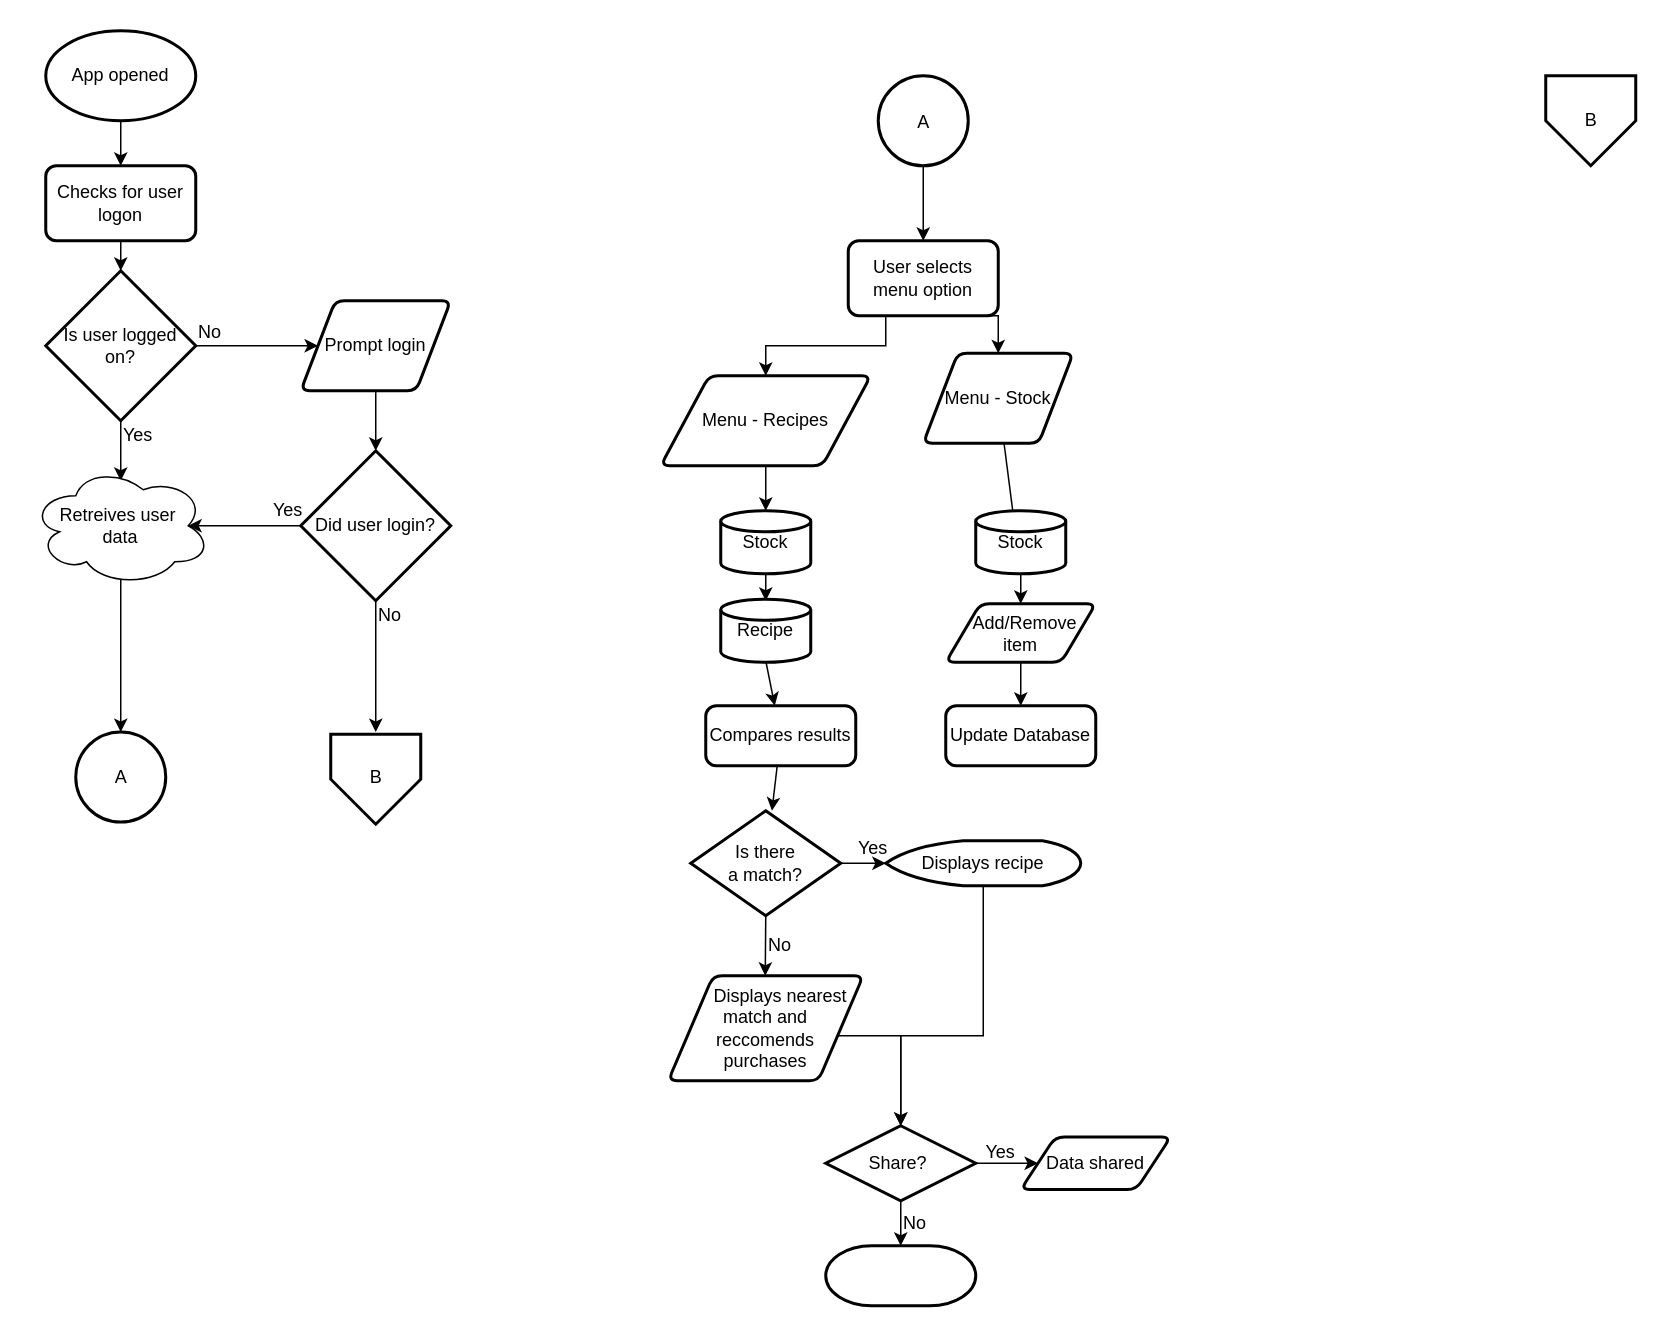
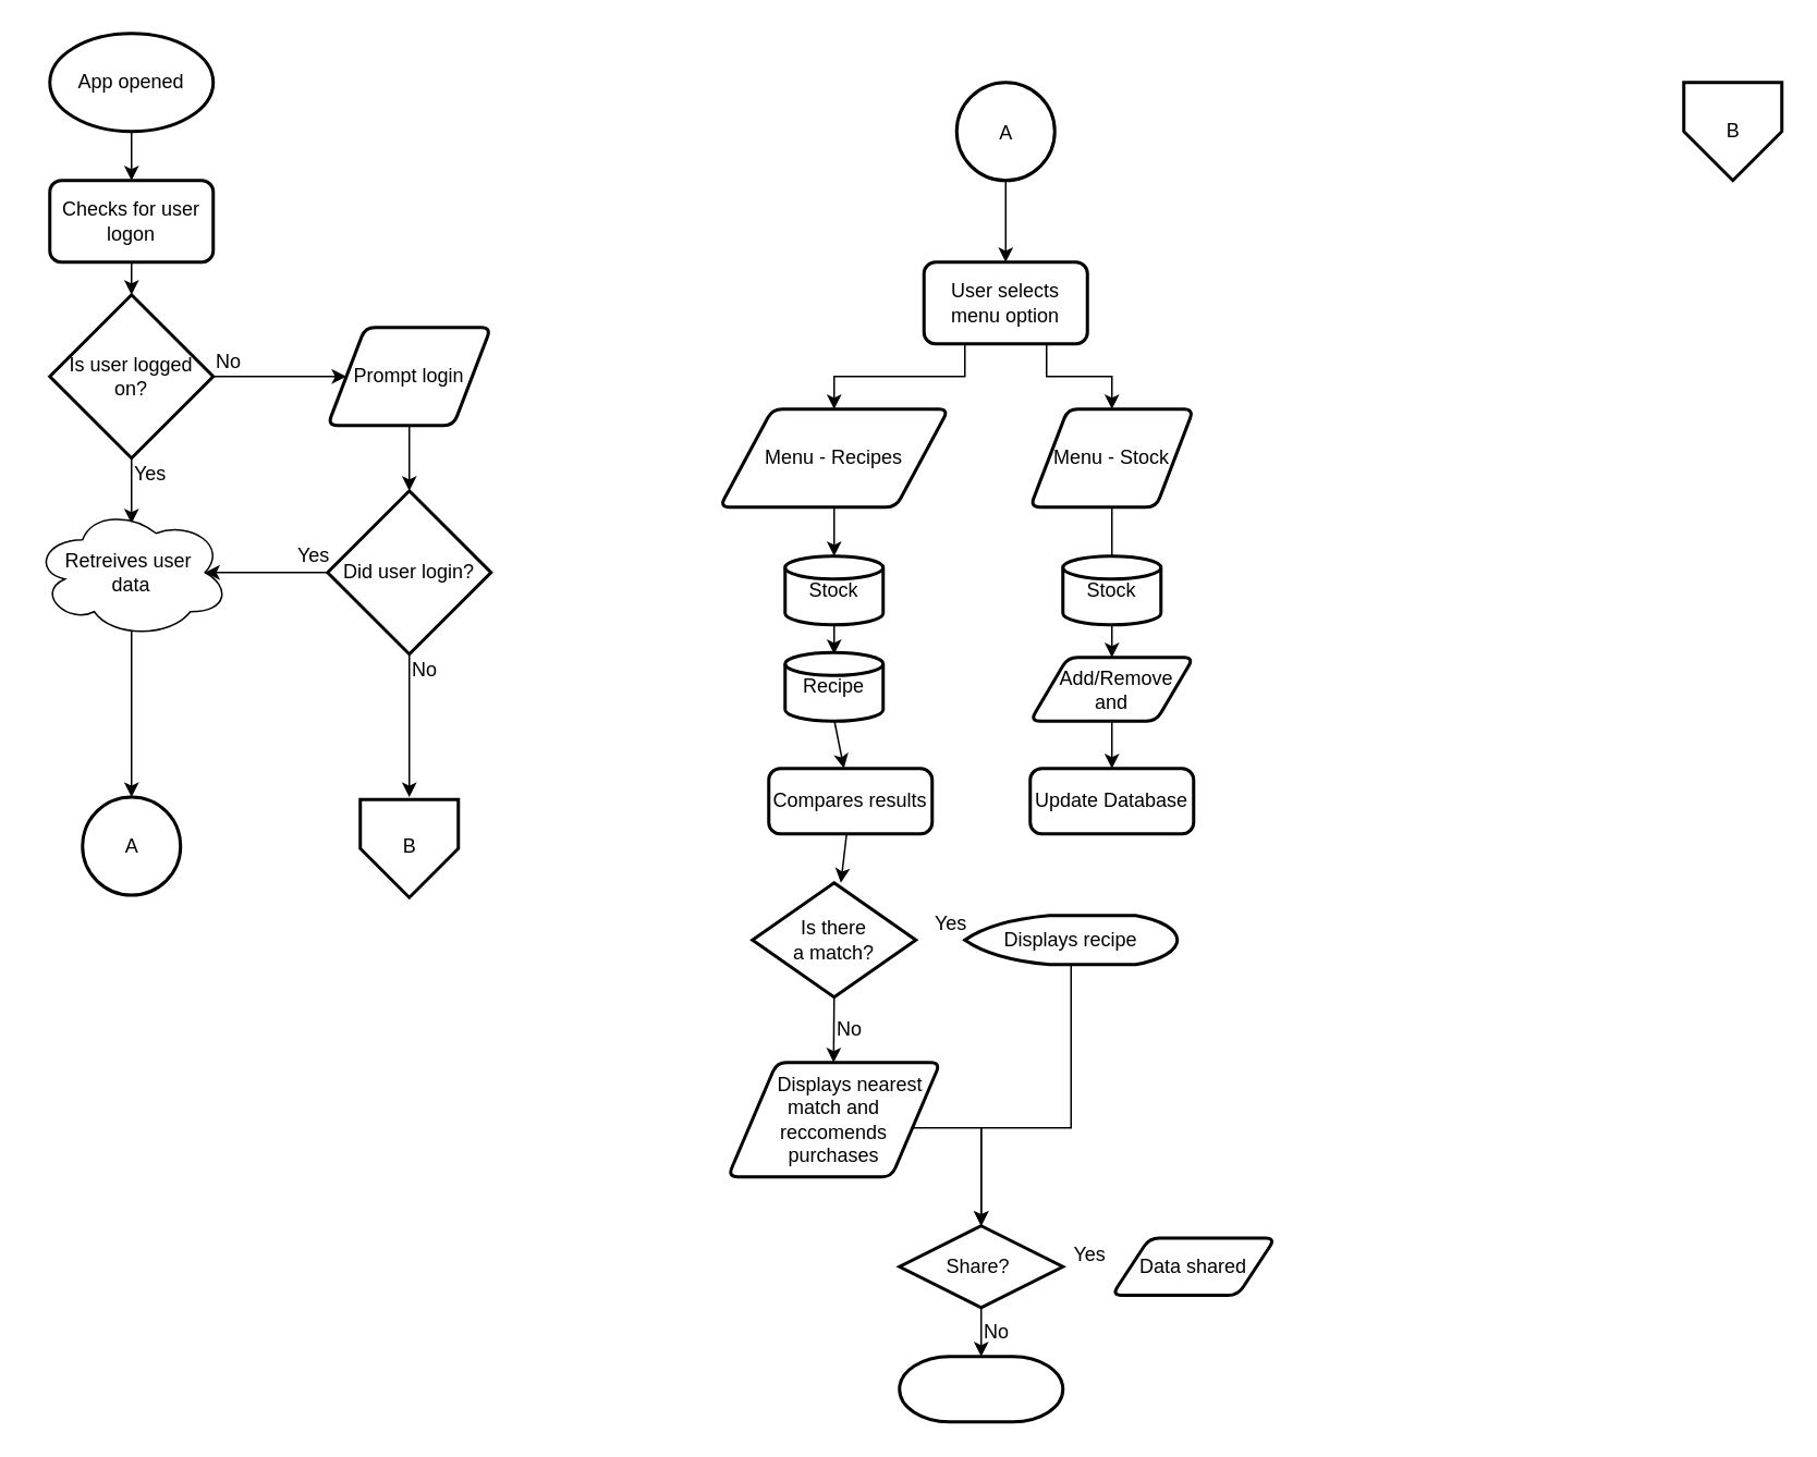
  <mxCell id="0" />
  <mxCell id="1" parent="0" />
  <mxCell id="2" value="" style="edgeStyle=orthogonalEdgeStyle;rounded=0;orthogonalLoop=1;jettySize=auto;html=1;" parent="1" source="3" edge="1"><mxGeometry relative="1" as="geometry"><mxPoint x="80" y="110" as="targetPoint" /></mxGeometry></mxCell>
  <mxCell id="3" value="App opened" style="strokeWidth=2;html=1;shape=mxgraph.flowchart.start_1;whiteSpace=wrap;" parent="1" vertex="1"><mxGeometry x="30" y="20" width="100" height="60" as="geometry" /></mxCell>
  <mxCell id="4" style="edgeStyle=orthogonalEdgeStyle;rounded=0;orthogonalLoop=1;jettySize=auto;html=1;exitX=0.5;exitY=1;exitDx=0;exitDy=0;entryX=0.5;entryY=0;entryDx=0;entryDy=0;entryPerimeter=0;" parent="1" source="5" target="8" edge="1"><mxGeometry relative="1" as="geometry" /></mxCell>
  <mxCell id="5" value="Checks for user logon" style="rounded=1;whiteSpace=wrap;html=1;absoluteArcSize=1;arcSize=14;strokeWidth=2;" parent="1" vertex="1"><mxGeometry x="30" y="110" width="100" height="50" as="geometry" /></mxCell>
  <mxCell id="6" style="edgeStyle=orthogonalEdgeStyle;rounded=0;orthogonalLoop=1;jettySize=auto;html=1;exitX=0.5;exitY=1;exitDx=0;exitDy=0;exitPerimeter=0;" parent="1" source="8" edge="1"><mxGeometry relative="1" as="geometry"><mxPoint x="80" y="320" as="targetPoint" /></mxGeometry></mxCell>
  <mxCell id="7" value="" style="edgeStyle=orthogonalEdgeStyle;rounded=0;orthogonalLoop=1;jettySize=auto;html=1;entryX=0;entryY=0.5;entryDx=0;entryDy=0;" parent="1" source="8" target="13" edge="1"><mxGeometry relative="1" as="geometry"><mxPoint x="210" y="230" as="targetPoint" /><Array as="points" /></mxGeometry></mxCell>
  <mxCell id="8" value="Is user logged on?" style="strokeWidth=2;html=1;shape=mxgraph.flowchart.decision;whiteSpace=wrap;" parent="1" vertex="1"><mxGeometry x="30" y="180" width="100" height="100" as="geometry" /></mxCell>
  <mxCell id="9" value="Yes" style="text;html=1;resizable=0;points=[];autosize=1;align=left;verticalAlign=top;spacingTop=-4;" parent="1" vertex="1"><mxGeometry x="80" y="280" width="40" height="20" as="geometry" /></mxCell>
  <mxCell id="10" value="No" style="text;html=1;resizable=0;points=[];autosize=1;align=left;verticalAlign=top;spacingTop=-4;" parent="1" vertex="1"><mxGeometry x="130" y="211" width="30" height="20" as="geometry" /></mxCell>
  <mxCell id="11" value="" style="edgeStyle=orthogonalEdgeStyle;rounded=0;orthogonalLoop=1;jettySize=auto;html=1;entryX=0.5;entryY=0;entryDx=0;entryDy=0;entryPerimeter=0;exitX=0.5;exitY=0.938;exitDx=0;exitDy=0;exitPerimeter=0;" parent="1" source="60" target="47" edge="1"><mxGeometry relative="1" as="geometry"><mxPoint x="80" y="420" as="targetPoint" /><mxPoint x="80" y="390" as="sourcePoint" /></mxGeometry></mxCell>
  <mxCell id="12" value="" style="edgeStyle=orthogonalEdgeStyle;rounded=0;orthogonalLoop=1;jettySize=auto;html=1;" parent="1" source="13" target="16" edge="1"><mxGeometry relative="1" as="geometry" /></mxCell>
  <mxCell id="13" value="Prompt login" style="shape=parallelogram;html=1;strokeWidth=2;perimeter=parallelogramPerimeter;whiteSpace=wrap;rounded=1;arcSize=12;size=0.23;" parent="1" vertex="1"><mxGeometry x="200" y="200" width="100" height="60" as="geometry" /></mxCell>
  <mxCell id="14" value="" style="edgeStyle=orthogonalEdgeStyle;rounded=0;orthogonalLoop=1;jettySize=auto;html=1;entryX=0.875;entryY=0.5;entryDx=0;entryDy=0;entryPerimeter=0;" parent="1" source="16" target="60" edge="1"><mxGeometry relative="1" as="geometry"><mxPoint x="130" y="360" as="targetPoint" /><Array as="points"><mxPoint x="150" y="350" /><mxPoint x="150" y="350" /></Array></mxGeometry></mxCell>
  <mxCell id="15" value="" style="edgeStyle=orthogonalEdgeStyle;rounded=0;orthogonalLoop=1;jettySize=auto;html=1;" parent="1" source="16" edge="1"><mxGeometry relative="1" as="geometry"><mxPoint x="250" y="487.5" as="targetPoint" /></mxGeometry></mxCell>
  <mxCell id="16" value="Did user login?" style="strokeWidth=2;html=1;shape=mxgraph.flowchart.decision;whiteSpace=wrap;" parent="1" vertex="1"><mxGeometry x="200" y="300" width="100" height="100" as="geometry" /></mxCell>
  <mxCell id="17" value="Yes" style="text;html=1;resizable=0;points=[];autosize=1;align=left;verticalAlign=top;spacingTop=-4;" parent="1" vertex="1"><mxGeometry x="180" y="330" width="40" height="20" as="geometry" /></mxCell>
  <mxCell id="18" value="No" style="text;html=1;resizable=0;points=[];autosize=1;align=left;verticalAlign=top;spacingTop=-4;" parent="1" vertex="1"><mxGeometry x="250" y="400" width="30" height="20" as="geometry" /></mxCell>
  <mxCell id="19" value="" style="edgeStyle=none;rounded=0;orthogonalLoop=1;jettySize=auto;html=1;" parent="1" source="20" edge="1"><mxGeometry relative="1" as="geometry"><mxPoint x="510" y="340" as="targetPoint" /></mxGeometry></mxCell>
  <mxCell id="20" value="Menu - Recipes" style="shape=parallelogram;html=1;strokeWidth=2;perimeter=parallelogramPerimeter;whiteSpace=wrap;rounded=1;arcSize=12;size=0.23;" parent="1" vertex="1"><mxGeometry x="440" y="250" width="140" height="60" as="geometry" /></mxCell>
  <mxCell id="21" value="" style="edgeStyle=none;rounded=0;orthogonalLoop=1;jettySize=auto;html=1;" parent="1" source="22" edge="1"><mxGeometry relative="1" as="geometry"><mxPoint x="680" y="381.5" as="targetPoint" /></mxGeometry></mxCell>
- <mxCell id="22" value="Menu - Stock" style="shape=parallelogram;html=1;strokeWidth=2;perimeter=parallelogramPerimeter;whiteSpace=wrap;rounded=1;arcSize=12;size=0.23;" parent="1" vertex="1"><mxGeometry x="615" y="235" width="100" height="60" as="geometry" /></mxCell>
+ <mxCell id="22" value="Menu - Stock" style="shape=parallelogram;html=1;strokeWidth=2;perimeter=parallelogramPerimeter;whiteSpace=wrap;rounded=1;arcSize=12;size=0.23;" parent="1" vertex="1"><mxGeometry x="630" y="250" width="100" height="60" as="geometry" /></mxCell>
  <mxCell id="23" value="" style="edgeStyle=none;rounded=0;orthogonalLoop=1;jettySize=auto;html=1;" parent="1" edge="1"><mxGeometry relative="1" as="geometry"><mxPoint x="510" y="380" as="sourcePoint" /><mxPoint x="510" y="400" as="targetPoint" /></mxGeometry></mxCell>
  <mxCell id="24" value="" style="edgeStyle=none;rounded=0;orthogonalLoop=1;jettySize=auto;html=1;" parent="1" target="26" edge="1"><mxGeometry relative="1" as="geometry"><mxPoint x="510" y="440" as="sourcePoint" /></mxGeometry></mxCell>
  <mxCell id="25" value="" style="edgeStyle=none;rounded=0;orthogonalLoop=1;jettySize=auto;html=1;" parent="1" source="26" target="31" edge="1"><mxGeometry relative="1" as="geometry" /></mxCell>
  <mxCell id="26" value="Compares results" style="rounded=1;whiteSpace=wrap;html=1;absoluteArcSize=1;arcSize=14;strokeWidth=2;" parent="1" vertex="1"><mxGeometry x="470" y="470" width="100" height="40" as="geometry" /></mxCell>
  <mxCell id="27" value="" style="edgeStyle=orthogonalEdgeStyle;rounded=0;orthogonalLoop=1;jettySize=auto;html=1;entryX=0.5;entryY=0;entryDx=0;entryDy=0;entryPerimeter=0;" parent="1" source="28" target="43" edge="1"><mxGeometry relative="1" as="geometry"><mxPoint x="655" y="670" as="targetPoint" /><Array as="points"><mxPoint x="655" y="690" /><mxPoint x="600" y="690" /></Array></mxGeometry></mxCell>
  <mxCell id="28" value="Displays recipe" style="strokeWidth=2;html=1;shape=mxgraph.flowchart.display;whiteSpace=wrap;fontFamily=Helvetica;fontSize=12;fontColor=#000000;align=center;strokeColor=#000000;fillColor=#ffffff;" parent="1" vertex="1"><mxGeometry x="590" y="560" width="130" height="30" as="geometry" /></mxCell>
- <mxCell id="29" value="" style="edgeStyle=none;rounded=0;orthogonalLoop=1;jettySize=auto;html=1;" parent="1" source="31" target="28" edge="1"><mxGeometry relative="1" as="geometry" /></mxCell>
  <mxCell id="30" style="edgeStyle=none;rounded=0;orthogonalLoop=1;jettySize=auto;html=1;exitX=0.5;exitY=1;exitDx=0;exitDy=0;exitPerimeter=0;" parent="1" source="31" edge="1"><mxGeometry relative="1" as="geometry"><mxPoint x="509.667" y="650" as="targetPoint" /></mxGeometry></mxCell>
  <mxCell id="31" value="Is there &lt;br&gt;a match?" style="strokeWidth=2;html=1;shape=mxgraph.flowchart.decision;whiteSpace=wrap;" parent="1" vertex="1"><mxGeometry x="460" y="540" width="100" height="70" as="geometry" /></mxCell>
  <mxCell id="32" value="Yes" style="text;html=1;resizable=0;points=[];autosize=1;align=left;verticalAlign=top;spacingTop=-4;" parent="1" vertex="1"><mxGeometry x="570" y="555" width="40" height="20" as="geometry" /></mxCell>
  <mxCell id="33" value="No" style="text;html=1;resizable=0;points=[];autosize=1;align=left;verticalAlign=top;spacingTop=-4;" parent="1" vertex="1"><mxGeometry x="510" y="620" width="30" height="20" as="geometry" /></mxCell>
  <mxCell id="34" style="edgeStyle=orthogonalEdgeStyle;rounded=0;orthogonalLoop=1;jettySize=auto;html=1;exitX=1;exitY=0.75;exitDx=0;exitDy=0;entryX=0.5;entryY=0;entryDx=0;entryDy=0;entryPerimeter=0;" parent="1" source="35" target="43" edge="1"><mxGeometry relative="1" as="geometry"><Array as="points"><mxPoint x="555" y="690" /><mxPoint x="600" y="690" /></Array></mxGeometry></mxCell>
  <mxCell id="35" value="&amp;nbsp; &amp;nbsp; &amp;nbsp; Displays nearest &lt;br&gt;match and &lt;br&gt;reccomends &lt;br&gt;purchases" style="shape=parallelogram;html=1;strokeWidth=2;perimeter=parallelogramPerimeter;whiteSpace=wrap;rounded=1;arcSize=12;size=0.23;" parent="1" vertex="1"><mxGeometry x="445" y="650" width="130" height="70" as="geometry" /></mxCell>
  <mxCell id="36" style="edgeStyle=none;rounded=0;orthogonalLoop=1;jettySize=auto;html=1;exitX=0.5;exitY=1;exitDx=0;exitDy=0;" parent="1" source="35" target="35" edge="1"><mxGeometry relative="1" as="geometry" /></mxCell>
  <mxCell id="37" value="" style="edgeStyle=none;rounded=0;orthogonalLoop=1;jettySize=auto;html=1;" parent="1" target="39" edge="1"><mxGeometry relative="1" as="geometry"><mxPoint x="680" y="380" as="sourcePoint" /></mxGeometry></mxCell>
  <mxCell id="38" value="" style="edgeStyle=none;rounded=0;orthogonalLoop=1;jettySize=auto;html=1;entryX=0.5;entryY=0;entryDx=0;entryDy=0;" parent="1" source="39" target="40" edge="1"><mxGeometry relative="1" as="geometry"><mxPoint x="680" y="521" as="targetPoint" /></mxGeometry></mxCell>
- <mxCell id="39" value="&amp;nbsp; Add/Remove&lt;br&gt;item" style="shape=parallelogram;html=1;strokeWidth=2;perimeter=parallelogramPerimeter;whiteSpace=wrap;rounded=1;arcSize=12;size=0.23;" parent="1" vertex="1"><mxGeometry x="630" y="402" width="100" height="39" as="geometry" /></mxCell>
+ <mxCell id="39" value="&amp;nbsp; Add/Remove&lt;br&gt;and" style="shape=parallelogram;html=1;strokeWidth=2;perimeter=parallelogramPerimeter;whiteSpace=wrap;rounded=1;arcSize=12;size=0.23;" parent="1" vertex="1"><mxGeometry x="630" y="402" width="100" height="39" as="geometry" /></mxCell>
  <mxCell id="40" value="Update Database" style="rounded=1;whiteSpace=wrap;html=1;absoluteArcSize=1;arcSize=14;strokeWidth=2;" parent="1" vertex="1"><mxGeometry x="630" y="470" width="100" height="40" as="geometry" /></mxCell>
- <mxCell id="41" value="" style="edgeStyle=orthogonalEdgeStyle;rounded=0;orthogonalLoop=1;jettySize=auto;html=1;" parent="1" source="43" target="44" edge="1"><mxGeometry relative="1" as="geometry"><mxPoint x="690" y="775" as="targetPoint" /></mxGeometry></mxCell>
  <mxCell id="42" value="" style="edgeStyle=orthogonalEdgeStyle;rounded=0;orthogonalLoop=1;jettySize=auto;html=1;" parent="1" source="43" edge="1"><mxGeometry relative="1" as="geometry"><mxPoint x="600" y="830" as="targetPoint" /></mxGeometry></mxCell>
  <mxCell id="43" value="Share?&amp;nbsp;" style="strokeWidth=2;html=1;shape=mxgraph.flowchart.decision;whiteSpace=wrap;" parent="1" vertex="1"><mxGeometry x="550" y="750" width="100" height="50" as="geometry" /></mxCell>
  <mxCell id="44" value="Data shared" style="shape=parallelogram;html=1;strokeWidth=2;perimeter=parallelogramPerimeter;whiteSpace=wrap;rounded=1;arcSize=12;size=0.23;" parent="1" vertex="1"><mxGeometry x="680" y="757.5" width="100" height="35" as="geometry" /></mxCell>
  <mxCell id="45" value="Yes" style="text;html=1;resizable=0;points=[];autosize=1;align=left;verticalAlign=top;spacingTop=-4;" parent="1" vertex="1"><mxGeometry x="655" y="757.5" width="40" height="20" as="geometry" /></mxCell>
  <mxCell id="46" value="No" style="text;html=1;resizable=0;points=[];autosize=1;align=left;verticalAlign=top;spacingTop=-4;" parent="1" vertex="1"><mxGeometry x="600" y="805" width="30" height="20" as="geometry" /></mxCell>
  <mxCell id="47" value="" style="verticalLabelPosition=bottom;verticalAlign=top;html=1;strokeWidth=2;shape=mxgraph.flowchart.on-page_reference;" parent="1" vertex="1"><mxGeometry x="50" y="487.5" width="60" height="60" as="geometry" /></mxCell>
  <mxCell id="48" value="" style="edgeStyle=orthogonalEdgeStyle;rounded=0;orthogonalLoop=1;jettySize=auto;html=1;entryX=0.5;entryY=0;entryDx=0;entryDy=0;exitX=0.25;exitY=1;exitDx=0;exitDy=0;" parent="1" source="50" target="20" edge="1"><mxGeometry relative="1" as="geometry"><mxPoint x="690" y="230" as="sourcePoint" /><mxPoint x="615" y="290" as="targetPoint" /></mxGeometry></mxCell>
  <mxCell id="49" style="edgeStyle=orthogonalEdgeStyle;rounded=0;orthogonalLoop=1;jettySize=auto;html=1;exitX=0.75;exitY=1;exitDx=0;exitDy=0;entryX=0.5;entryY=0;entryDx=0;entryDy=0;" parent="1" source="50" target="22" edge="1"><mxGeometry relative="1" as="geometry" /></mxCell>
  <mxCell id="50" value="User selects menu option" style="rounded=1;whiteSpace=wrap;html=1;absoluteArcSize=1;arcSize=14;strokeWidth=2;" parent="1" vertex="1"><mxGeometry x="565" y="160" width="100" height="50" as="geometry" /></mxCell>
  <mxCell id="51" value="" style="edgeStyle=orthogonalEdgeStyle;rounded=0;orthogonalLoop=1;jettySize=auto;html=1;" parent="1" source="52" target="50" edge="1"><mxGeometry relative="1" as="geometry" /></mxCell>
  <mxCell id="52" value="" style="verticalLabelPosition=bottom;verticalAlign=top;html=1;strokeWidth=2;shape=mxgraph.flowchart.on-page_reference;" parent="1" vertex="1"><mxGeometry x="585" y="50" width="60" height="60" as="geometry" /></mxCell>
  <mxCell id="53" value="A" style="text;html=1;resizable=0;autosize=1;align=center;verticalAlign=middle;points=[];fillColor=none;strokeColor=none;rounded=0;" parent="1" vertex="1"><mxGeometry x="70" y="507.5" width="20" height="20" as="geometry" /></mxCell>
  <mxCell id="54" value="A" style="text;html=1;resizable=0;autosize=1;align=center;verticalAlign=middle;points=[];fillColor=none;strokeColor=none;rounded=0;" parent="1" vertex="1"><mxGeometry x="605" y="71" width="20" height="20" as="geometry" /></mxCell>
  <mxCell id="55" value="" style="verticalLabelPosition=bottom;verticalAlign=top;html=1;strokeWidth=2;shape=offPageConnector;rounded=0;size=0.5;" parent="1" vertex="1"><mxGeometry x="220" y="489" width="60" height="60" as="geometry" /></mxCell>
  <mxCell id="56" value="B" style="text;html=1;resizable=0;autosize=1;align=center;verticalAlign=middle;points=[];fillColor=none;strokeColor=none;rounded=0;" parent="1" vertex="1"><mxGeometry x="240" y="507.5" width="20" height="20" as="geometry" /></mxCell>
  <mxCell id="57" value="" style="verticalLabelPosition=bottom;verticalAlign=top;html=1;strokeWidth=2;shape=offPageConnector;rounded=0;size=0.5;" parent="1" vertex="1"><mxGeometry x="1030" y="50" width="60" height="60" as="geometry" /></mxCell>
  <mxCell id="58" value="B" style="text;html=1;resizable=0;autosize=1;align=center;verticalAlign=middle;points=[];fillColor=none;strokeColor=none;rounded=0;" parent="1" vertex="1"><mxGeometry x="1050" y="70" width="20" height="20" as="geometry" /></mxCell>
  <mxCell id="59" value="" style="strokeWidth=2;html=1;shape=mxgraph.flowchart.terminator;whiteSpace=wrap;" parent="1" vertex="1"><mxGeometry x="550" y="830" width="100" height="40" as="geometry" /></mxCell>
  <mxCell id="60" value="Retreives user&amp;nbsp;&lt;br&gt;data" style="ellipse;shape=cloud;whiteSpace=wrap;html=1;" vertex="1" parent="1"><mxGeometry x="20" y="310" width="120" height="80" as="geometry" /></mxCell>
  <mxCell id="61" value="Stock" style="strokeWidth=2;html=1;shape=mxgraph.flowchart.database;whiteSpace=wrap;" vertex="1" parent="1"><mxGeometry x="480" y="340" width="60" height="42" as="geometry" /></mxCell>
  <mxCell id="62" value="Recipe" style="strokeWidth=2;html=1;shape=mxgraph.flowchart.database;whiteSpace=wrap;" vertex="1" parent="1"><mxGeometry x="480" y="399" width="60" height="42" as="geometry" /></mxCell>
  <mxCell id="63" value="Stock" style="strokeWidth=2;html=1;shape=mxgraph.flowchart.database;whiteSpace=wrap;" vertex="1" parent="1"><mxGeometry x="650" y="340" width="60" height="42" as="geometry" /></mxCell>
